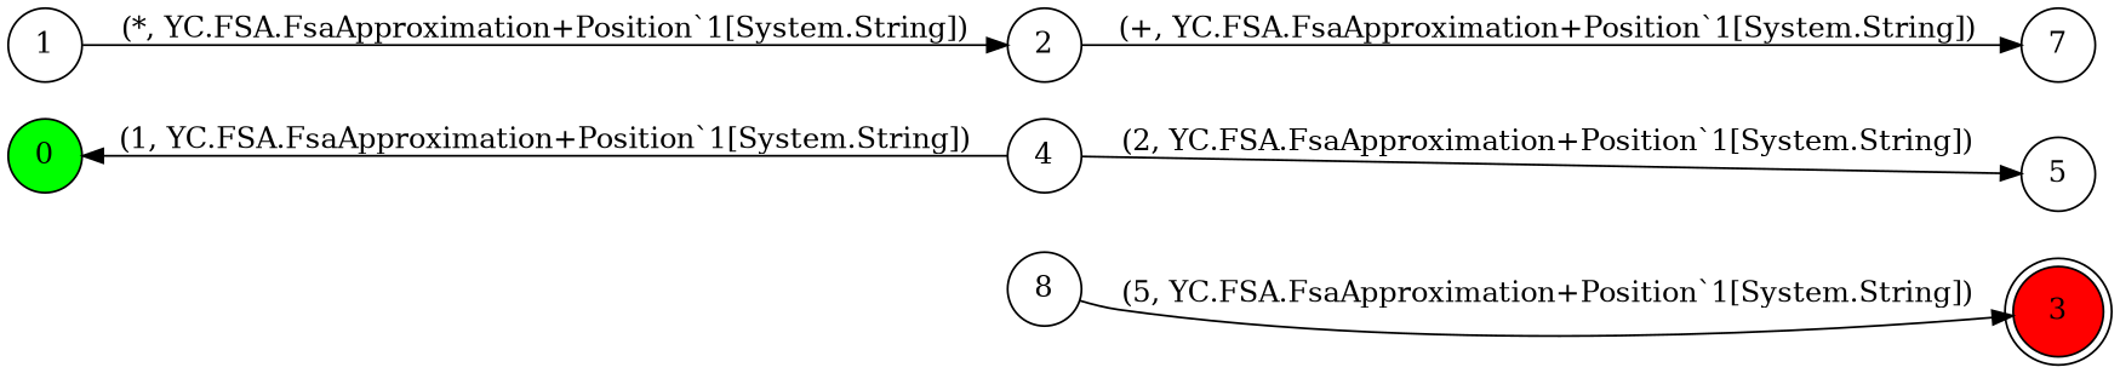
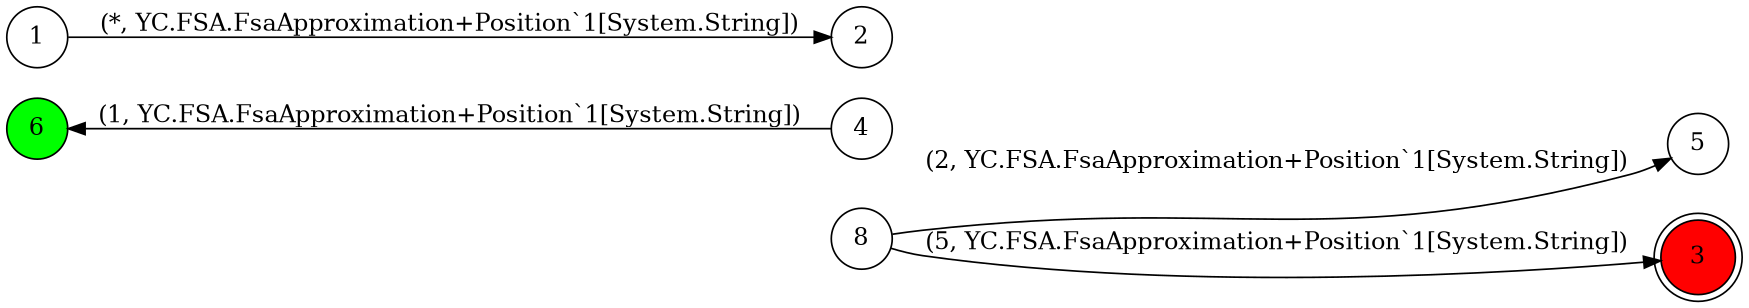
  digraph {
    rankdir=LR
    node [shape=circle]
-   0 [fillcolor=green style=filled]
+   0 [fillcolor=green style=filled label=6]
    3 [fillcolor=red shape=doublecircle style=filled]
    4
    5
    1
    2
-   7
    8
    subgraph sub_1 {
      rank=same
      0
    }
    subgraph sub_2 {
      rank=min
      0
    }
    subgraph sub_3 {
      rank=same
      3
    }
    subgraph sub_4 {
      rank=max
      3
    }
    4 -> 0 [label="(1, YC.FSA.FsaApproximation+Position`1[System.String])"]
-   4 -> 5 [label="(2, YC.FSA.FsaApproximation+Position`1[System.String])"]
+   8 -> 5 [label="(2, YC.FSA.FsaApproximation+Position`1[System.String])"]
    1 -> 2 [label="(*, YC.FSA.FsaApproximation+Position`1[System.String])"]
-   2 -> 7 [label="(+, YC.FSA.FsaApproximation+Position`1[System.String])"]
    8 -> 3 [label="(5, YC.FSA.FsaApproximation+Position`1[System.String])"]
  }
